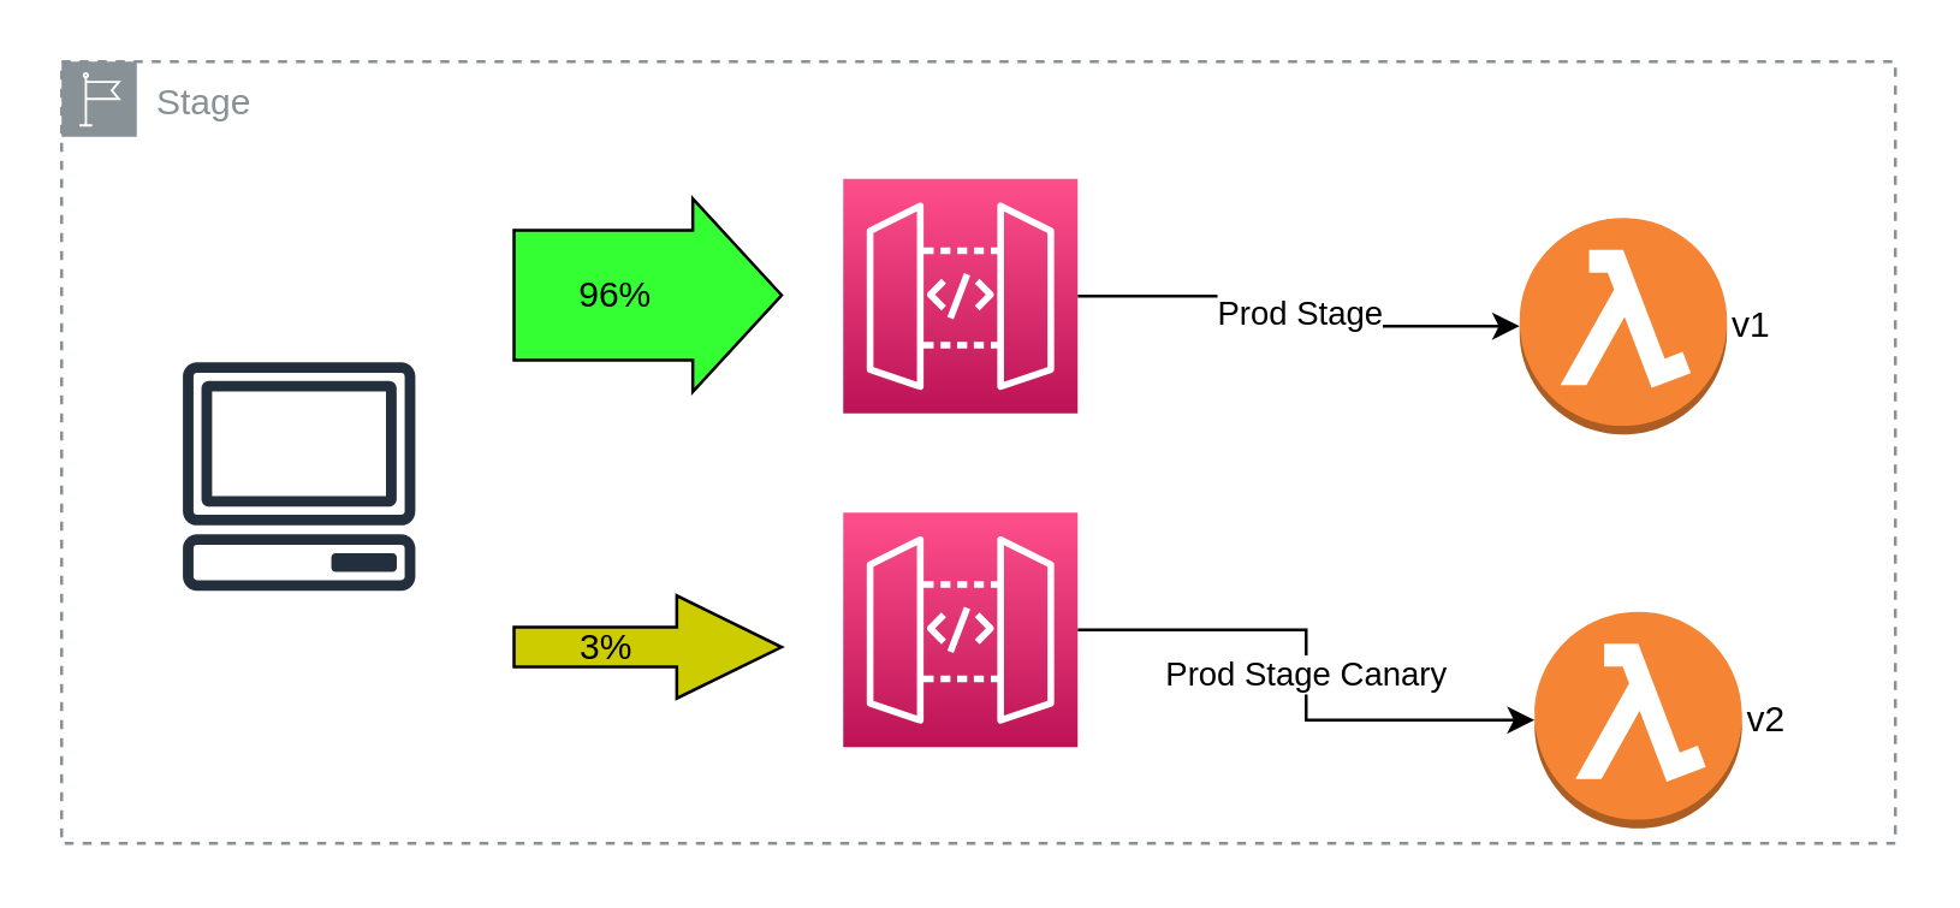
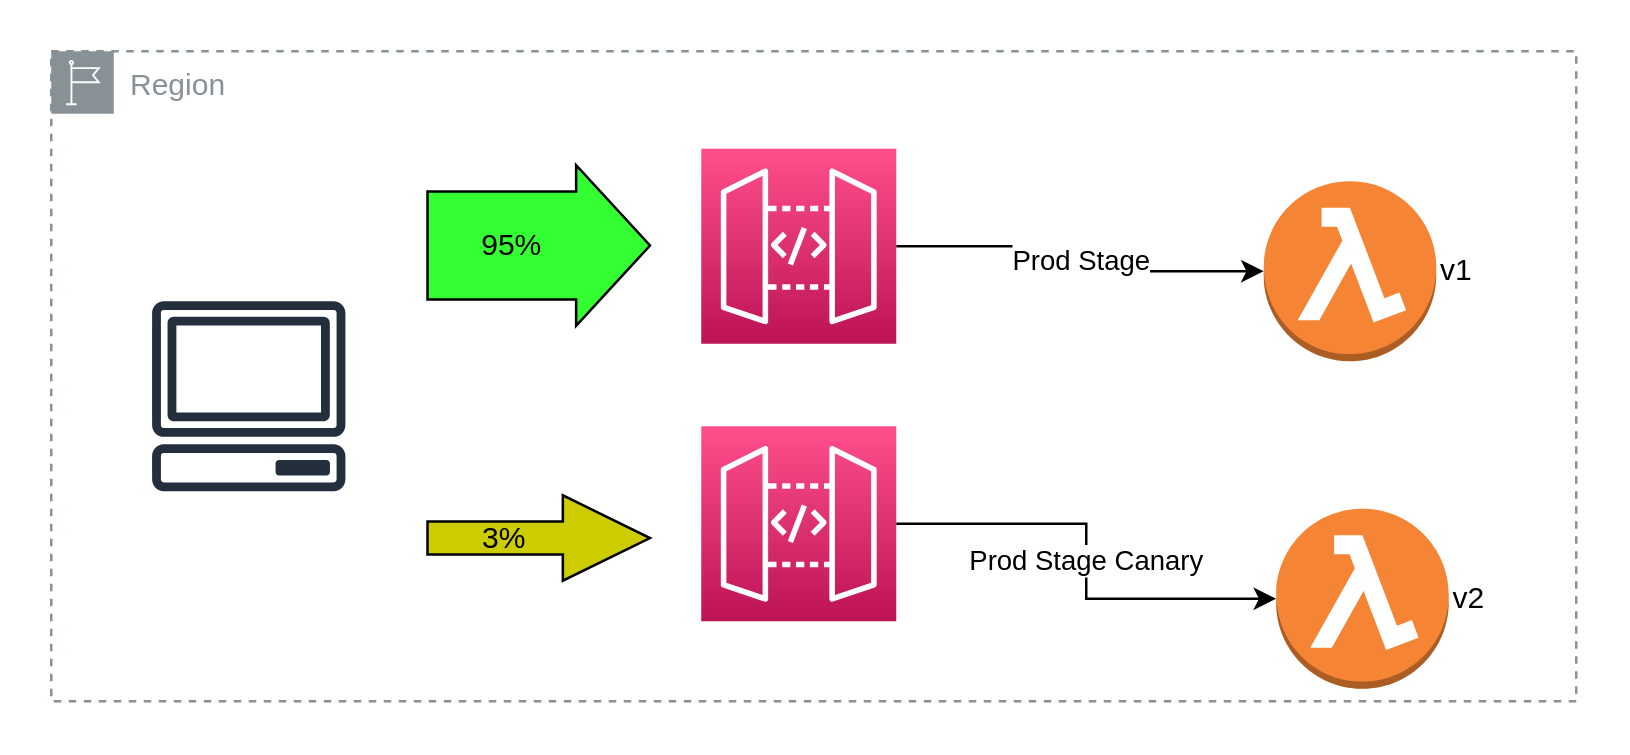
  <mxCell id="0" />
  <mxCell id="1" parent="0" />
- <mxCell id="2" value="Stage" style="sketch=0;outlineConnect=0;gradientColor=none;html=1;whiteSpace=wrap;fontSize=12;fontStyle=0;shape=mxgraph.aws4.group;grIcon=mxgraph.aws4.group_region;strokeColor=#879196;fillColor=none;verticalAlign=top;align=left;spacingLeft=30;fontColor=#879196;dashed=1;" vertex="1" parent="1"><mxGeometry x="20" y="20" width="610" height="260" as="geometry" /></mxCell>
+ <mxCell id="2" value="Region" style="sketch=0;outlineConnect=0;gradientColor=none;html=1;whiteSpace=wrap;fontSize=12;fontStyle=0;shape=mxgraph.aws4.group;grIcon=mxgraph.aws4.group_region;strokeColor=#879196;fillColor=none;verticalAlign=top;align=left;spacingLeft=30;fontColor=#879196;dashed=1;" vertex="1" parent="1"><mxGeometry x="20" y="20" width="610" height="260" as="geometry" /></mxCell>
  <mxCell id="3" value="" style="sketch=0;outlineConnect=0;fontColor=#232F3E;gradientColor=none;fillColor=#232F3D;strokeColor=none;dashed=0;verticalLabelPosition=bottom;verticalAlign=top;align=center;html=1;fontSize=12;fontStyle=0;aspect=fixed;pointerEvents=1;shape=mxgraph.aws4.client;" vertex="1" parent="1"><mxGeometry x="60" y="120" width="78" height="76" as="geometry" /></mxCell>
  <mxCell id="4" value="Prod Stage" style="edgeStyle=orthogonalEdgeStyle;rounded=0;orthogonalLoop=1;jettySize=auto;html=1;entryX=0;entryY=0.5;entryDx=0;entryDy=0;entryPerimeter=0;" edge="1" parent="1" source="5" target="6"><mxGeometry relative="1" as="geometry" /></mxCell>
  <mxCell id="5" value="" style="sketch=0;points=[[0,0,0],[0.25,0,0],[0.5,0,0],[0.75,0,0],[1,0,0],[0,1,0],[0.25,1,0],[0.5,1,0],[0.75,1,0],[1,1,0],[0,0.25,0],[0,0.5,0],[0,0.75,0],[1,0.25,0],[1,0.5,0],[1,0.75,0]];outlineConnect=0;fontColor=#232F3E;gradientColor=#FF4F8B;gradientDirection=north;fillColor=#BC1356;strokeColor=#ffffff;dashed=0;verticalLabelPosition=bottom;verticalAlign=top;align=center;html=1;fontSize=12;fontStyle=0;aspect=fixed;shape=mxgraph.aws4.resourceIcon;resIcon=mxgraph.aws4.api_gateway;" vertex="1" parent="1"><mxGeometry x="280" y="59" width="78" height="78" as="geometry" /></mxCell>
  <mxCell id="6" value="v1" style="outlineConnect=0;dashed=0;verticalLabelPosition=middle;verticalAlign=middle;align=left;html=1;shape=mxgraph.aws3.lambda_function;fillColor=#F58534;gradientColor=none;labelPosition=right;" vertex="1" parent="1"><mxGeometry x="505" y="72" width="69" height="72" as="geometry" /></mxCell>
  <mxCell id="7" value="Prod Stage Canary" style="edgeStyle=orthogonalEdgeStyle;rounded=0;orthogonalLoop=1;jettySize=auto;html=1;entryX=0;entryY=0.5;entryDx=0;entryDy=0;entryPerimeter=0;" edge="1" parent="1" source="8" target="9"><mxGeometry relative="1" as="geometry" /></mxCell>
  <mxCell id="8" value="" style="sketch=0;points=[[0,0,0],[0.25,0,0],[0.5,0,0],[0.75,0,0],[1,0,0],[0,1,0],[0.25,1,0],[0.5,1,0],[0.75,1,0],[1,1,0],[0,0.25,0],[0,0.5,0],[0,0.75,0],[1,0.25,0],[1,0.5,0],[1,0.75,0]];outlineConnect=0;fontColor=#232F3E;gradientColor=#FF4F8B;gradientDirection=north;fillColor=#BC1356;strokeColor=#ffffff;dashed=0;verticalLabelPosition=bottom;verticalAlign=top;align=center;html=1;fontSize=12;fontStyle=0;aspect=fixed;shape=mxgraph.aws4.resourceIcon;resIcon=mxgraph.aws4.api_gateway;" vertex="1" parent="1"><mxGeometry x="280" y="170" width="78" height="78" as="geometry" /></mxCell>
  <mxCell id="9" value="v2" style="outlineConnect=0;dashed=0;verticalLabelPosition=middle;verticalAlign=middle;align=left;html=1;shape=mxgraph.aws3.lambda_function;fillColor=#F58534;gradientColor=none;labelPosition=right;" vertex="1" parent="1"><mxGeometry x="510" y="203" width="69" height="72" as="geometry" /></mxCell>
  <mxCell id="10" value="" style="shape=flexArrow;endArrow=classic;html=1;rounded=0;strokeWidth=1;width=43.256;startWidth=20;endSize=9.512;fillColor=#33FF33;gradientColor=none;labelBackgroundColor=none;" edge="1" parent="1"><mxGeometry width="50" height="50" relative="1" as="geometry"><mxPoint x="170" y="97.71" as="sourcePoint" /><mxPoint x="260" y="97.71" as="targetPoint" /></mxGeometry></mxCell>
  <mxCell id="11" value="" style="shape=flexArrow;endArrow=classic;html=1;rounded=0;strokeWidth=1;width=13.143;startWidth=20;endSize=11.286;fillColor=#CCCC00;" edge="1" parent="1"><mxGeometry width="50" height="50" relative="1" as="geometry"><mxPoint x="170" y="214.71" as="sourcePoint" /><mxPoint x="260" y="214.71" as="targetPoint" /></mxGeometry></mxCell>
- <mxCell id="12" value="96%" style="text;html=1;align=center;verticalAlign=middle;resizable=0;points=[];autosize=1;strokeColor=none;fillColor=none;fontColor=#000000;" vertex="1" parent="1"><mxGeometry x="179" y="83" width="50" height="30" as="geometry" /></mxCell>
+ <mxCell id="12" value="95%" style="text;html=1;align=center;verticalAlign=middle;resizable=0;points=[];autosize=1;strokeColor=none;fillColor=none;fontColor=#000000;" vertex="1" parent="1"><mxGeometry x="179" y="83" width="50" height="30" as="geometry" /></mxCell>
  <mxCell id="13" value="3%" style="text;html=1;align=center;verticalAlign=middle;resizable=0;points=[];autosize=1;strokeColor=none;fillColor=none;fontColor=#000000;" vertex="1" parent="1"><mxGeometry x="181" y="200" width="40" height="30" as="geometry" /></mxCell>
